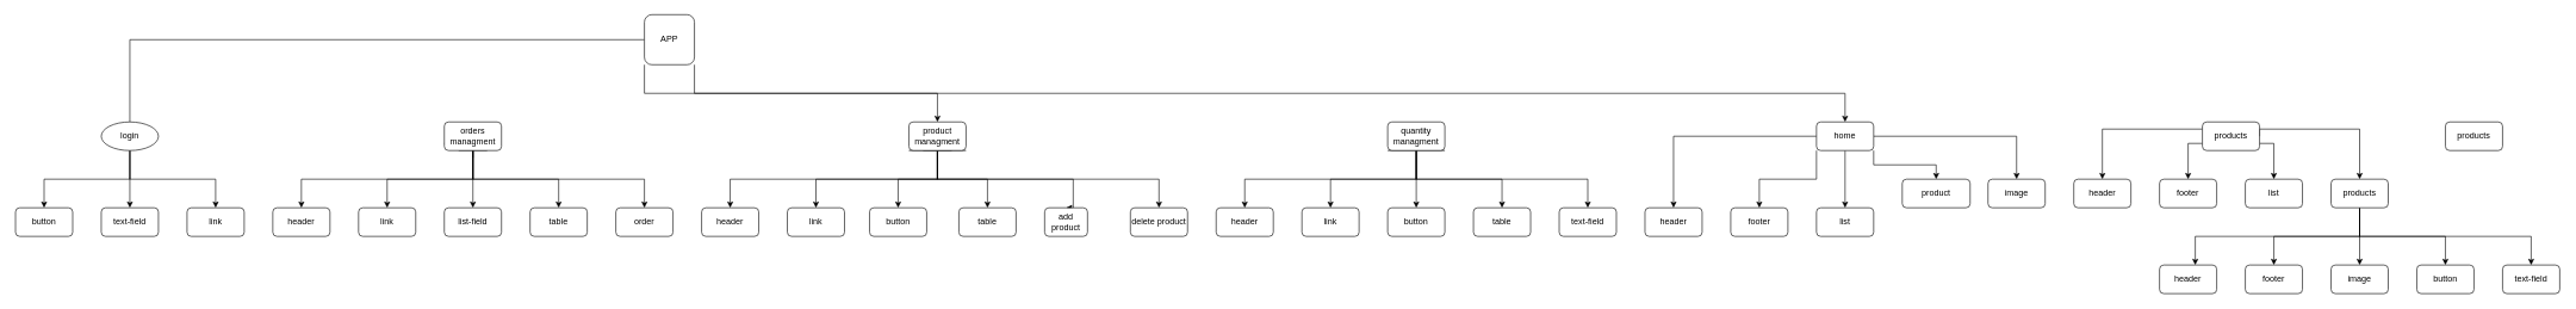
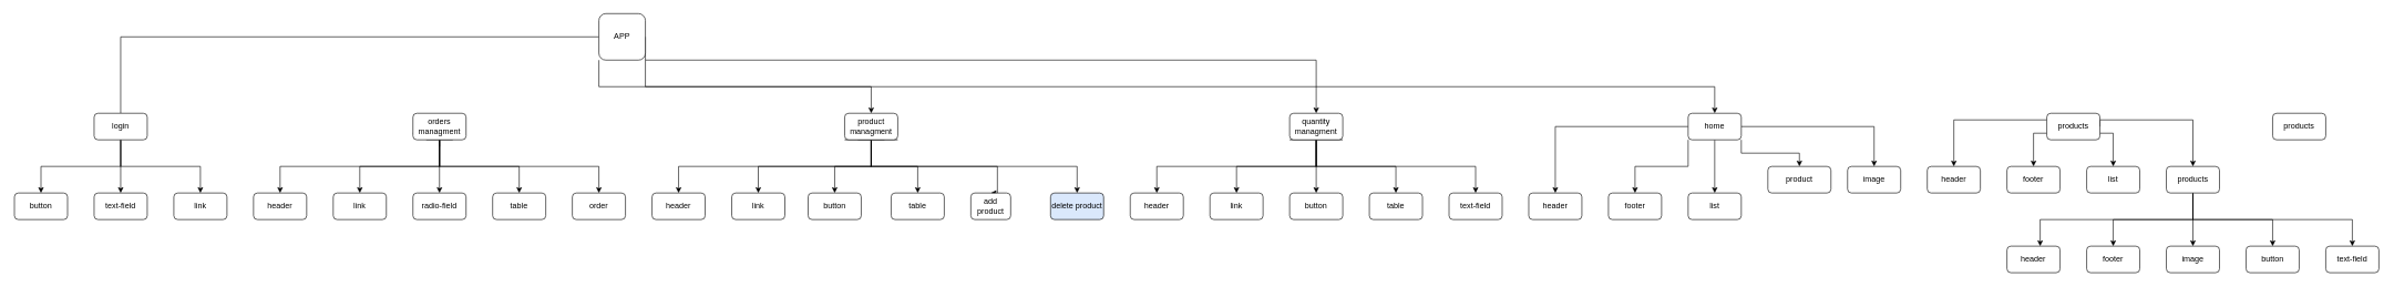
  <mxCell id="0" />
  <mxCell id="1" parent="0" />
  <mxCell id="2" style="edgeStyle=orthogonalEdgeStyle;rounded=0;orthogonalLoop=1;jettySize=auto;html=1;exitX=0;exitY=0.5;exitDx=0;exitDy=0;entryX=0.5;entryY=0;entryDx=0;entryDy=0;endArrow=none;" edge="1" parent="1" source="6" target="10"><mxGeometry relative="1" as="geometry" /></mxCell>
  <mxCell id="3" style="edgeStyle=orthogonalEdgeStyle;rounded=0;orthogonalLoop=1;jettySize=auto;html=1;exitX=0;exitY=1;exitDx=0;exitDy=0;" edge="1" parent="1" source="6" target="54"><mxGeometry relative="1" as="geometry" /></mxCell>
  <mxCell id="4" style="edgeStyle=orthogonalEdgeStyle;rounded=0;orthogonalLoop=1;jettySize=auto;html=1;entryX=0.5;entryY=0;entryDx=0;entryDy=0;exitX=1;exitY=1;exitDx=0;exitDy=0;" edge="1" parent="1" source="6" target="31"><mxGeometry relative="1" as="geometry" /></mxCell>
+ <mxCell id="5" style="edgeStyle=orthogonalEdgeStyle;rounded=0;orthogonalLoop=1;jettySize=auto;html=1;exitX=1;exitY=0.5;exitDx=0;exitDy=0;entryX=0.5;entryY=0;entryDx=0;entryDy=0;" edge="1" parent="1" source="6" target="43"><mxGeometry relative="1" as="geometry"><mxPoint x="1790" y="150" as="targetPoint" /><Array as="points"><mxPoint x="970" y="90" /><mxPoint x="1980" y="90" /></Array></mxGeometry></mxCell>
  <mxCell id="6" value="APP" style="whiteSpace=wrap;html=1;aspect=fixed;rounded=1;" vertex="1" parent="1"><mxGeometry x="900" y="20" width="70" height="70" as="geometry" /></mxCell>
  <mxCell id="7" style="edgeStyle=orthogonalEdgeStyle;rounded=0;orthogonalLoop=1;jettySize=auto;html=1;entryX=0.5;entryY=0;entryDx=0;entryDy=0;" edge="1" parent="1" source="10" target="11"><mxGeometry relative="1" as="geometry"><Array as="points"><mxPoint x="180" y="250" /><mxPoint x="60" y="250" /></Array></mxGeometry></mxCell>
  <mxCell id="8" style="edgeStyle=orthogonalEdgeStyle;rounded=0;orthogonalLoop=1;jettySize=auto;html=1;entryX=0.5;entryY=0;entryDx=0;entryDy=0;" edge="1" parent="1" source="10" target="12"><mxGeometry relative="1" as="geometry" /></mxCell>
  <mxCell id="9" style="edgeStyle=orthogonalEdgeStyle;rounded=0;orthogonalLoop=1;jettySize=auto;html=1;entryX=0.5;entryY=0;entryDx=0;entryDy=0;" edge="1" parent="1" source="10" target="13"><mxGeometry relative="1" as="geometry"><Array as="points"><mxPoint x="180" y="250" /><mxPoint x="300" y="250" /></Array></mxGeometry></mxCell>
- <mxCell id="10" value="login" style="ellipse;whiteSpace=wrap;html=1;" vertex="1" parent="1"><mxGeometry x="140" y="170" width="80" height="40" as="geometry" /></mxCell>
+ <mxCell id="10" value="login" style="rounded=1;whiteSpace=wrap;html=1;" vertex="1" parent="1"><mxGeometry x="140" y="170" width="80" height="40" as="geometry" /></mxCell>
  <mxCell id="11" value="button" style="rounded=1;whiteSpace=wrap;html=1;" vertex="1" parent="1"><mxGeometry x="20" y="290" width="80" height="40" as="geometry" /></mxCell>
  <mxCell id="12" value="text-field" style="rounded=1;whiteSpace=wrap;html=1;" vertex="1" parent="1"><mxGeometry x="140" y="290" width="80" height="40" as="geometry" /></mxCell>
  <mxCell id="13" value="link" style="rounded=1;whiteSpace=wrap;html=1;" vertex="1" parent="1"><mxGeometry x="260" y="290" width="80" height="40" as="geometry" /></mxCell>
  <mxCell id="14" style="edgeStyle=orthogonalEdgeStyle;rounded=0;orthogonalLoop=1;jettySize=auto;html=1;exitX=0;exitY=0.75;exitDx=0;exitDy=0;entryX=0.5;entryY=0;entryDx=0;entryDy=0;" edge="1" parent="1" source="19" target="21"><mxGeometry relative="1" as="geometry"><Array as="points"><mxPoint x="660" y="200" /><mxPoint x="660" y="250" /><mxPoint x="420" y="250" /></Array></mxGeometry></mxCell>
  <mxCell id="15" style="edgeStyle=orthogonalEdgeStyle;rounded=0;orthogonalLoop=1;jettySize=auto;html=1;exitX=0.25;exitY=1;exitDx=0;exitDy=0;entryX=0.5;entryY=0;entryDx=0;entryDy=0;" edge="1" parent="1" source="19" target="22"><mxGeometry relative="1" as="geometry"><Array as="points"><mxPoint x="660" y="210" /><mxPoint x="660" y="250" /><mxPoint x="540" y="250" /></Array></mxGeometry></mxCell>
  <mxCell id="16" style="edgeStyle=orthogonalEdgeStyle;rounded=0;orthogonalLoop=1;jettySize=auto;html=1;entryX=0.5;entryY=0;entryDx=0;entryDy=0;" edge="1" parent="1" source="19" target="23"><mxGeometry relative="1" as="geometry" /></mxCell>
  <mxCell id="17" style="edgeStyle=orthogonalEdgeStyle;rounded=0;orthogonalLoop=1;jettySize=auto;html=1;exitX=0.75;exitY=1;exitDx=0;exitDy=0;entryX=0.5;entryY=0;entryDx=0;entryDy=0;" edge="1" parent="1" source="19" target="20"><mxGeometry relative="1" as="geometry"><Array as="points"><mxPoint x="660" y="210" /><mxPoint x="660" y="250" /><mxPoint x="780" y="250" /></Array></mxGeometry></mxCell>
  <mxCell id="18" style="edgeStyle=orthogonalEdgeStyle;rounded=0;orthogonalLoop=1;jettySize=auto;html=1;entryX=0.5;entryY=0;entryDx=0;entryDy=0;" edge="1" parent="1" target="24"><mxGeometry relative="1" as="geometry"><mxPoint x="660" y="220" as="sourcePoint" /><Array as="points"><mxPoint x="660" y="190" /><mxPoint x="660" y="250" /><mxPoint x="900" y="250" /></Array></mxGeometry></mxCell>
  <mxCell id="19" value="orders&lt;br&gt;managment" style="rounded=1;whiteSpace=wrap;html=1;" vertex="1" parent="1"><mxGeometry x="620" y="170" width="80" height="40" as="geometry" /></mxCell>
  <mxCell id="20" value="table" style="rounded=1;whiteSpace=wrap;html=1;" vertex="1" parent="1"><mxGeometry x="740" y="290" width="80" height="40" as="geometry" /></mxCell>
  <mxCell id="21" value="header" style="rounded=1;whiteSpace=wrap;html=1;" vertex="1" parent="1"><mxGeometry x="380" y="290" width="80" height="40" as="geometry" /></mxCell>
  <mxCell id="22" value="link" style="rounded=1;whiteSpace=wrap;html=1;" vertex="1" parent="1"><mxGeometry x="500" y="290" width="80" height="40" as="geometry" /></mxCell>
- <mxCell id="23" value="list-field" style="rounded=1;whiteSpace=wrap;html=1;" vertex="1" parent="1"><mxGeometry x="620" y="290" width="80" height="40" as="geometry" /></mxCell>
+ <mxCell id="23" value="radio-field" style="rounded=1;whiteSpace=wrap;html=1;" vertex="1" parent="1"><mxGeometry x="620" y="290" width="80" height="40" as="geometry" /></mxCell>
  <mxCell id="24" value="order" style="rounded=1;whiteSpace=wrap;html=1;" vertex="1" parent="1"><mxGeometry x="860" y="290" width="80" height="40" as="geometry" /></mxCell>
  <mxCell id="25" style="edgeStyle=orthogonalEdgeStyle;rounded=0;orthogonalLoop=1;jettySize=auto;html=1;exitX=0.5;exitY=1;exitDx=0;exitDy=0;entryX=0.5;entryY=0;entryDx=0;entryDy=0;" edge="1" parent="1" source="31" target="32"><mxGeometry relative="1" as="geometry"><Array as="points"><mxPoint x="1310" y="250" /><mxPoint x="1020" y="250" /></Array></mxGeometry></mxCell>
  <mxCell id="26" style="edgeStyle=orthogonalEdgeStyle;rounded=0;orthogonalLoop=1;jettySize=auto;html=1;exitX=0;exitY=1;exitDx=0;exitDy=0;entryX=0.5;entryY=0;entryDx=0;entryDy=0;" edge="1" parent="1" source="31" target="33"><mxGeometry relative="1" as="geometry"><Array as="points"><mxPoint x="1310" y="210" /><mxPoint x="1310" y="250" /><mxPoint x="1140" y="250" /></Array></mxGeometry></mxCell>
  <mxCell id="27" style="edgeStyle=orthogonalEdgeStyle;rounded=0;orthogonalLoop=1;jettySize=auto;html=1;exitX=1;exitY=1;exitDx=0;exitDy=0;entryX=0.5;entryY=0;entryDx=0;entryDy=0;" edge="1" parent="1" source="31" target="36"><mxGeometry relative="1" as="geometry"><Array as="points"><mxPoint x="1310" y="210" /><mxPoint x="1310" y="250" /><mxPoint x="1500" y="250" /></Array></mxGeometry></mxCell>
  <mxCell id="28" style="edgeStyle=orthogonalEdgeStyle;rounded=0;orthogonalLoop=1;jettySize=auto;html=1;exitX=0.5;exitY=1;exitDx=0;exitDy=0;entryX=0.5;entryY=0;entryDx=0;entryDy=0;" edge="1" parent="1" source="31" target="37"><mxGeometry relative="1" as="geometry"><Array as="points"><mxPoint x="1310" y="250" /><mxPoint x="1620" y="250" /></Array></mxGeometry></mxCell>
  <mxCell id="29" style="edgeStyle=orthogonalEdgeStyle;rounded=0;orthogonalLoop=1;jettySize=auto;html=1;exitX=0.25;exitY=1;exitDx=0;exitDy=0;entryX=0.5;entryY=0;entryDx=0;entryDy=0;" edge="1" parent="1" source="31" target="34"><mxGeometry relative="1" as="geometry"><Array as="points"><mxPoint x="1310" y="210" /><mxPoint x="1310" y="250" /><mxPoint x="1255" y="250" /></Array></mxGeometry></mxCell>
  <mxCell id="30" style="edgeStyle=orthogonalEdgeStyle;rounded=0;orthogonalLoop=1;jettySize=auto;html=1;exitX=0.75;exitY=1;exitDx=0;exitDy=0;entryX=0.5;entryY=0;entryDx=0;entryDy=0;" edge="1" parent="1" source="31" target="35"><mxGeometry relative="1" as="geometry"><Array as="points"><mxPoint x="1310" y="210" /><mxPoint x="1310" y="250" /><mxPoint x="1380" y="250" /></Array></mxGeometry></mxCell>
  <mxCell id="31" value="product&lt;br&gt;managment" style="rounded=1;whiteSpace=wrap;html=1;" vertex="1" parent="1"><mxGeometry x="1270" y="170" width="80" height="40" as="geometry" /></mxCell>
  <mxCell id="32" value="header" style="rounded=1;whiteSpace=wrap;html=1;" vertex="1" parent="1"><mxGeometry x="980" y="290" width="80" height="40" as="geometry" /></mxCell>
  <mxCell id="33" value="link" style="rounded=1;whiteSpace=wrap;html=1;" vertex="1" parent="1"><mxGeometry x="1100" y="290" width="80" height="40" as="geometry" /></mxCell>
  <mxCell id="34" value="button" style="rounded=1;whiteSpace=wrap;html=1;" vertex="1" parent="1"><mxGeometry x="1215" y="290" width="80" height="40" as="geometry" /></mxCell>
  <mxCell id="35" value="table" style="rounded=1;whiteSpace=wrap;html=1;" vertex="1" parent="1"><mxGeometry x="1340" y="290" width="80" height="40" as="geometry" /></mxCell>
  <mxCell id="36" value="add product" style="rounded=1;whiteSpace=wrap;html=1;" vertex="1" parent="1"><mxGeometry x="1460" y="290" width="60" height="40" as="geometry" /></mxCell>
- <mxCell id="37" value="delete product" style="rounded=1;whiteSpace=wrap;html=1;" vertex="1" parent="1"><mxGeometry x="1580" y="290" width="80" height="40" as="geometry" /></mxCell>
+ <mxCell id="37" value="delete product" style="rounded=1;whiteSpace=wrap;html=1;fillColor=#dae8fc;" vertex="1" parent="1"><mxGeometry x="1580" y="290" width="80" height="40" as="geometry" /></mxCell>
  <mxCell id="38" value="" style="edgeStyle=orthogonalEdgeStyle;rounded=0;orthogonalLoop=1;jettySize=auto;html=1;" edge="1" parent="1" source="43" target="46"><mxGeometry relative="1" as="geometry" /></mxCell>
  <mxCell id="39" style="edgeStyle=orthogonalEdgeStyle;rounded=0;orthogonalLoop=1;jettySize=auto;html=1;exitX=0;exitY=1;exitDx=0;exitDy=0;entryX=0.5;entryY=0;entryDx=0;entryDy=0;" edge="1" parent="1" source="43" target="45"><mxGeometry relative="1" as="geometry"><Array as="points"><mxPoint x="1980" y="210" /><mxPoint x="1980" y="250" /><mxPoint x="1860" y="250" /></Array></mxGeometry></mxCell>
  <mxCell id="40" style="edgeStyle=orthogonalEdgeStyle;rounded=0;orthogonalLoop=1;jettySize=auto;html=1;exitX=0.5;exitY=1;exitDx=0;exitDy=0;entryX=0.5;entryY=0;entryDx=0;entryDy=0;" edge="1" parent="1" source="43" target="44"><mxGeometry relative="1" as="geometry"><Array as="points"><mxPoint x="1980" y="250" /><mxPoint x="1740" y="250" /></Array></mxGeometry></mxCell>
  <mxCell id="41" style="edgeStyle=orthogonalEdgeStyle;rounded=0;orthogonalLoop=1;jettySize=auto;html=1;exitX=1;exitY=1;exitDx=0;exitDy=0;entryX=0.5;entryY=0;entryDx=0;entryDy=0;" edge="1" parent="1" source="43" target="47"><mxGeometry relative="1" as="geometry"><Array as="points"><mxPoint x="1980" y="210" /><mxPoint x="1980" y="250" /><mxPoint x="2100" y="250" /></Array></mxGeometry></mxCell>
  <mxCell id="42" style="edgeStyle=orthogonalEdgeStyle;rounded=0;orthogonalLoop=1;jettySize=auto;html=1;exitX=0.5;exitY=1;exitDx=0;exitDy=0;entryX=0.5;entryY=0;entryDx=0;entryDy=0;" edge="1" parent="1" source="43" target="48"><mxGeometry relative="1" as="geometry"><Array as="points"><mxPoint x="1980" y="250" /><mxPoint x="2220" y="250" /></Array></mxGeometry></mxCell>
  <mxCell id="43" value="quantity&lt;br&gt;managment" style="rounded=1;whiteSpace=wrap;html=1;" vertex="1" parent="1"><mxGeometry x="1940" y="170" width="80" height="40" as="geometry" /></mxCell>
  <mxCell id="44" value="header" style="rounded=1;whiteSpace=wrap;html=1;" vertex="1" parent="1"><mxGeometry x="1700" y="290" width="80" height="40" as="geometry" /></mxCell>
  <mxCell id="45" value="link" style="rounded=1;whiteSpace=wrap;html=1;" vertex="1" parent="1"><mxGeometry x="1820" y="290" width="80" height="40" as="geometry" /></mxCell>
  <mxCell id="46" value="button" style="rounded=1;whiteSpace=wrap;html=1;" vertex="1" parent="1"><mxGeometry x="1940" y="290" width="80" height="40" as="geometry" /></mxCell>
  <mxCell id="47" value="table" style="rounded=1;whiteSpace=wrap;html=1;" vertex="1" parent="1"><mxGeometry x="2060" y="290" width="80" height="40" as="geometry" /></mxCell>
  <mxCell id="48" value="text-field" style="rounded=1;whiteSpace=wrap;html=1;" vertex="1" parent="1"><mxGeometry x="2180" y="290" width="80" height="40" as="geometry" /></mxCell>
  <mxCell id="49" style="edgeStyle=orthogonalEdgeStyle;rounded=0;orthogonalLoop=1;jettySize=auto;html=1;entryX=0.5;entryY=0;entryDx=0;entryDy=0;" edge="1" parent="1" source="54" target="55"><mxGeometry relative="1" as="geometry" /></mxCell>
  <mxCell id="50" style="edgeStyle=orthogonalEdgeStyle;rounded=0;orthogonalLoop=1;jettySize=auto;html=1;exitX=0;exitY=1;exitDx=0;exitDy=0;entryX=0.5;entryY=0;entryDx=0;entryDy=0;" edge="1" parent="1" source="54" target="56"><mxGeometry relative="1" as="geometry" /></mxCell>
  <mxCell id="51" style="edgeStyle=orthogonalEdgeStyle;rounded=0;orthogonalLoop=1;jettySize=auto;html=1;exitX=0.5;exitY=1;exitDx=0;exitDy=0;entryX=0.5;entryY=0;entryDx=0;entryDy=0;" edge="1" parent="1" source="54" target="57"><mxGeometry relative="1" as="geometry" /></mxCell>
  <mxCell id="52" style="edgeStyle=orthogonalEdgeStyle;rounded=0;orthogonalLoop=1;jettySize=auto;html=1;exitX=1;exitY=1;exitDx=0;exitDy=0;entryX=0.5;entryY=0;entryDx=0;entryDy=0;" edge="1" parent="1" source="54" target="58"><mxGeometry relative="1" as="geometry" /></mxCell>
  <mxCell id="53" style="edgeStyle=orthogonalEdgeStyle;rounded=0;orthogonalLoop=1;jettySize=auto;html=1;exitX=1;exitY=0.5;exitDx=0;exitDy=0;entryX=0.5;entryY=0;entryDx=0;entryDy=0;" edge="1" parent="1" source="54" target="59"><mxGeometry relative="1" as="geometry" /></mxCell>
  <mxCell id="54" value="home" style="rounded=1;whiteSpace=wrap;html=1;" vertex="1" parent="1"><mxGeometry x="2540" y="170" width="80" height="40" as="geometry" /></mxCell>
  <mxCell id="55" value="header" style="rounded=1;whiteSpace=wrap;html=1;" vertex="1" parent="1"><mxGeometry x="2300" y="290" width="80" height="40" as="geometry" /></mxCell>
  <mxCell id="56" value="footer" style="rounded=1;whiteSpace=wrap;html=1;" vertex="1" parent="1"><mxGeometry x="2420" y="290" width="80" height="40" as="geometry" /></mxCell>
  <mxCell id="57" value="list" style="rounded=1;whiteSpace=wrap;html=1;" vertex="1" parent="1"><mxGeometry x="2540" y="290" width="80" height="40" as="geometry" /></mxCell>
  <mxCell id="58" value="product" style="rounded=1;whiteSpace=wrap;html=1;" vertex="1" parent="1"><mxGeometry x="2660" y="250" width="95" height="40" as="geometry" /></mxCell>
  <mxCell id="59" value="image" style="rounded=1;whiteSpace=wrap;html=1;" vertex="1" parent="1"><mxGeometry x="2780" y="250" width="80" height="40" as="geometry" /></mxCell>
  <mxCell id="60" style="edgeStyle=orthogonalEdgeStyle;rounded=0;orthogonalLoop=1;jettySize=auto;html=1;exitX=0;exitY=0.75;exitDx=0;exitDy=0;" edge="1" parent="1" source="64" target="73"><mxGeometry relative="1" as="geometry" /></mxCell>
  <mxCell id="61" style="edgeStyle=orthogonalEdgeStyle;rounded=0;orthogonalLoop=1;jettySize=auto;html=1;exitX=1;exitY=0.75;exitDx=0;exitDy=0;entryX=0.5;entryY=0;entryDx=0;entryDy=0;" edge="1" parent="1" source="64" target="72"><mxGeometry relative="1" as="geometry" /></mxCell>
  <mxCell id="62" style="edgeStyle=orthogonalEdgeStyle;rounded=0;orthogonalLoop=1;jettySize=auto;html=1;exitX=0;exitY=0.25;exitDx=0;exitDy=0;entryX=0.5;entryY=0;entryDx=0;entryDy=0;" edge="1" parent="1" source="64" target="71"><mxGeometry relative="1" as="geometry" /></mxCell>
  <mxCell id="63" style="edgeStyle=orthogonalEdgeStyle;rounded=0;orthogonalLoop=1;jettySize=auto;html=1;exitX=1;exitY=0.5;exitDx=0;exitDy=0;entryX=0.5;entryY=0;entryDx=0;entryDy=0;" edge="1" parent="1" source="64" target="70"><mxGeometry relative="1" as="geometry"><Array as="points"><mxPoint x="3160" y="180" /><mxPoint x="3300" y="180" /></Array></mxGeometry></mxCell>
  <mxCell id="64" value="products" style="rounded=1;whiteSpace=wrap;html=1;" vertex="1" parent="1"><mxGeometry x="3080" y="170" width="80" height="40" as="geometry" /></mxCell>
  <mxCell id="65" style="edgeStyle=orthogonalEdgeStyle;rounded=0;orthogonalLoop=1;jettySize=auto;html=1;" edge="1" parent="1" source="70" target="78"><mxGeometry relative="1" as="geometry"><Array as="points"><mxPoint x="3300" y="330" /><mxPoint x="3070" y="330" /></Array></mxGeometry></mxCell>
  <mxCell id="66" style="edgeStyle=orthogonalEdgeStyle;rounded=0;orthogonalLoop=1;jettySize=auto;html=1;exitX=0.5;exitY=1;exitDx=0;exitDy=0;entryX=0.5;entryY=0;entryDx=0;entryDy=0;" edge="1" parent="1" source="70" target="79"><mxGeometry relative="1" as="geometry" /></mxCell>
  <mxCell id="67" style="edgeStyle=orthogonalEdgeStyle;rounded=0;orthogonalLoop=1;jettySize=auto;html=1;exitX=0.5;exitY=1;exitDx=0;exitDy=0;entryX=0.5;entryY=0;entryDx=0;entryDy=0;" edge="1" parent="1" source="70" target="76"><mxGeometry relative="1" as="geometry" /></mxCell>
  <mxCell id="68" style="edgeStyle=orthogonalEdgeStyle;rounded=0;orthogonalLoop=1;jettySize=auto;html=1;exitX=0.5;exitY=1;exitDx=0;exitDy=0;" edge="1" parent="1" source="70" target="77"><mxGeometry relative="1" as="geometry" /></mxCell>
  <mxCell id="69" style="edgeStyle=orthogonalEdgeStyle;rounded=0;orthogonalLoop=1;jettySize=auto;html=1;exitX=0.5;exitY=1;exitDx=0;exitDy=0;entryX=0.5;entryY=0;entryDx=0;entryDy=0;" edge="1" parent="1" source="70" target="75"><mxGeometry relative="1" as="geometry" /></mxCell>
  <mxCell id="70" value="products" style="rounded=1;whiteSpace=wrap;html=1;" vertex="1" parent="1"><mxGeometry x="3260" y="250" width="80" height="40" as="geometry" /></mxCell>
  <mxCell id="71" value="header" style="rounded=1;whiteSpace=wrap;html=1;" vertex="1" parent="1"><mxGeometry x="2900" y="250" width="80" height="40" as="geometry" /></mxCell>
  <mxCell id="72" value="list" style="rounded=1;whiteSpace=wrap;html=1;" vertex="1" parent="1"><mxGeometry x="3140" y="250" width="80" height="40" as="geometry" /></mxCell>
  <mxCell id="73" value="footer" style="rounded=1;whiteSpace=wrap;html=1;" vertex="1" parent="1"><mxGeometry x="3020" y="250" width="80" height="40" as="geometry" /></mxCell>
  <mxCell id="74" value="products" style="rounded=1;whiteSpace=wrap;html=1;" vertex="1" parent="1"><mxGeometry x="3420" y="170" width="80" height="40" as="geometry" /></mxCell>
  <mxCell id="75" value="image" style="rounded=1;whiteSpace=wrap;html=1;" vertex="1" parent="1"><mxGeometry x="3260" y="370" width="80" height="40" as="geometry" /></mxCell>
  <mxCell id="76" value="button" style="rounded=1;whiteSpace=wrap;html=1;" vertex="1" parent="1"><mxGeometry x="3380" y="370" width="80" height="40" as="geometry" /></mxCell>
  <mxCell id="77" value="text-field" style="rounded=1;whiteSpace=wrap;html=1;" vertex="1" parent="1"><mxGeometry x="3500" y="370" width="80" height="40" as="geometry" /></mxCell>
  <mxCell id="78" value="header" style="rounded=1;whiteSpace=wrap;html=1;" vertex="1" parent="1"><mxGeometry x="3020" y="370" width="80" height="40" as="geometry" /></mxCell>
  <mxCell id="79" value="footer" style="rounded=1;whiteSpace=wrap;html=1;" vertex="1" parent="1"><mxGeometry x="3140" y="370" width="80" height="40" as="geometry" /></mxCell>
